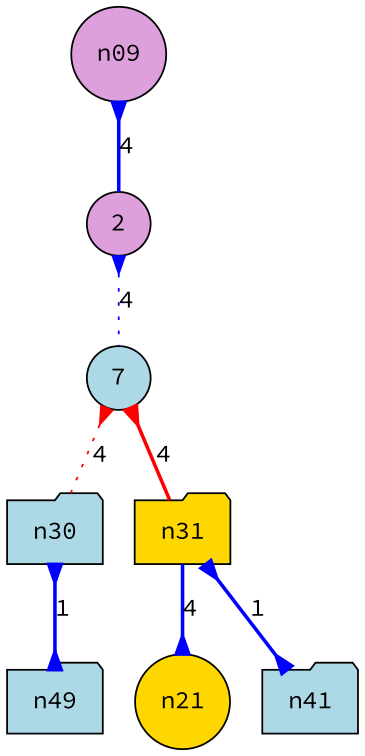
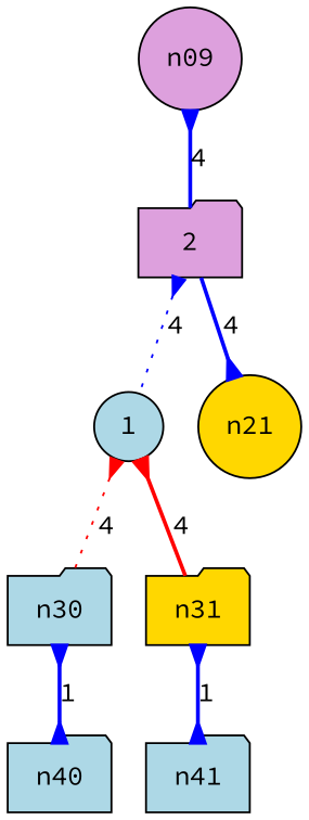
  digraph {
    fontname="Source Code Pro"
    node [fillcolor=lightblue fontname="Source Code Pro" shape=folder style=filled]
    edge [arrowhead=none arrowtail=inv color=blue dir=both fontname="Source Code Pro" style=bold]
-   n10 [fillcolor=plum label=2 shape=circle style="solid,filled"]
-   n20 [label=7 shape=circle style="solid,filled"]
+   n10 [fillcolor=plum label=2 style="solid,filled"]
+   n20 [label=1 shape=circle style="solid,filled"]
    n21 [fillcolor=gold shape=circle]
    n00 [fillcolor=plum label=n09 shape=circle]
    n30
    n31 [fillcolor=gold]
-   n40 [label=n49]
+   n40
    n41
    n10 -> n20 [label=4 style=dotted]
-   n31 -> n21 [arrowhead=inv arrowtail=none label=4]
+   n10 -> n21 [arrowhead=inv arrowtail=none label=4]
    n20 -> n30 [color=red label=4 style=dotted]
    n20 -> n31 [color=red label=4]
    n00 -> n10 [label=4]
    n30 -> n40 [arrowhead=inv label=1]
    n31 -> n41 [arrowhead=inv label=1]
  }
